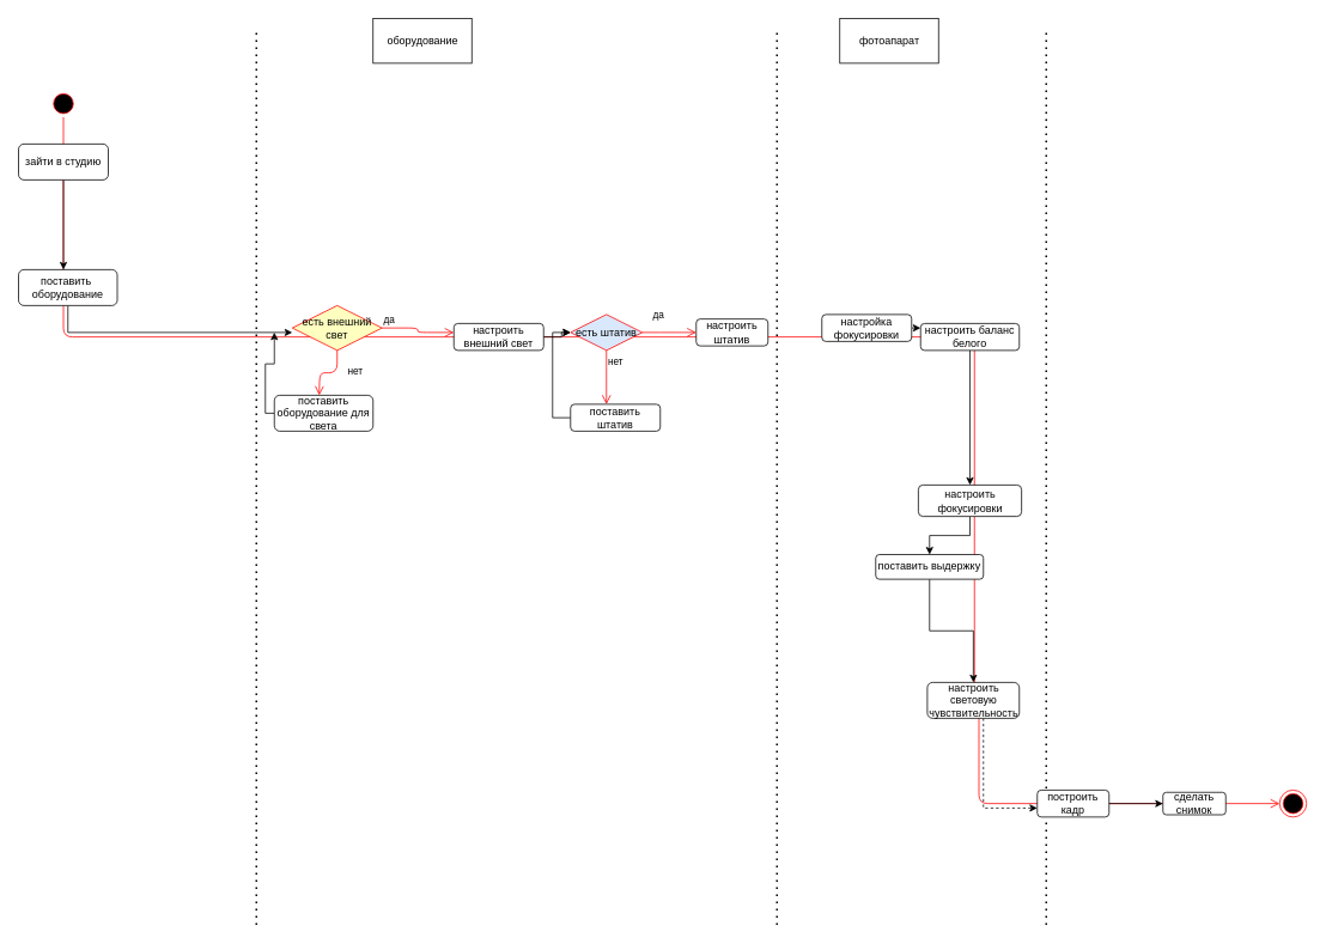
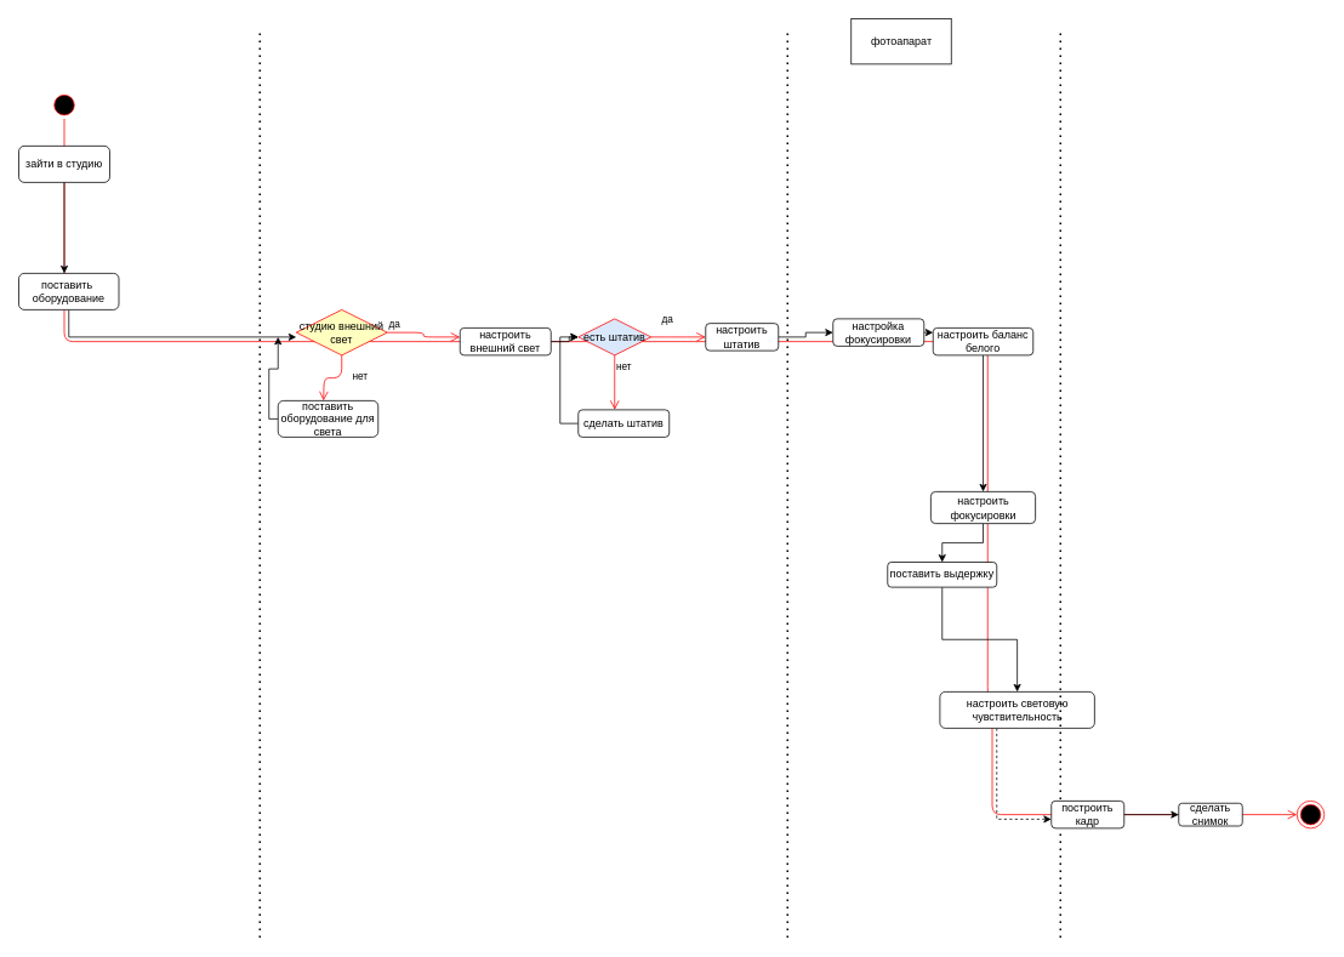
  <mxCell id="0" />
  <mxCell id="1" parent="0" />
  <mxCell id="2" value="фотоапарат" style="html=1;" vertex="1" parent="1"><mxGeometry x="935" y="20" width="110" height="50" as="geometry" /></mxCell>
- <mxCell id="3" value="оборудование" style="html=1;" vertex="1" parent="1"><mxGeometry x="415" y="20" width="110" height="50" as="geometry" /></mxCell>
  <mxCell id="4" value="" style="ellipse;html=1;shape=startState;fillColor=#000000;strokeColor=#ff0000;" vertex="1" parent="1"><mxGeometry x="55" y="100" width="30" height="30" as="geometry" /></mxCell>
  <mxCell id="5" value="" style="edgeStyle=orthogonalEdgeStyle;html=1;verticalAlign=bottom;endArrow=open;endSize=8;strokeColor=#ff0000;entryX=0;entryY=0.5;entryDx=0;entryDy=0;" edge="1" source="4" parent="1" target="6"><mxGeometry relative="1" as="geometry"><mxPoint x="1085" y="1060" as="targetPoint" /><Array as="points"><mxPoint x="70" y="375" /><mxPoint x="1085" y="375" /><mxPoint x="1085" y="765" /><mxPoint x="1090" y="765" /><mxPoint x="1090" y="895" /></Array></mxGeometry></mxCell>
  <mxCell id="6" value="" style="ellipse;html=1;shape=endState;fillColor=#000000;strokeColor=#ff0000;" vertex="1" parent="1"><mxGeometry x="1425" y="880" width="30" height="30" as="geometry" /></mxCell>
  <mxCell id="7" value="" style="endArrow=none;dashed=1;html=1;dashPattern=1 3;strokeWidth=2;" edge="1" parent="1"><mxGeometry width="50" height="50" relative="1" as="geometry"><mxPoint x="285" y="1030" as="sourcePoint" /><mxPoint x="285" as="targetPoint" y="30" /></mxGeometry></mxCell>
  <mxCell id="8" value="" style="endArrow=none;dashed=1;html=1;dashPattern=1 3;strokeWidth=2;" edge="1" parent="1"><mxGeometry width="50" height="50" relative="1" as="geometry"><mxPoint x="865" y="1030" as="sourcePoint" /><mxPoint x="865" as="targetPoint" y="30" /></mxGeometry></mxCell>
  <mxCell id="9" value="" style="edgeStyle=orthogonalEdgeStyle;rounded=0;orthogonalLoop=1;jettySize=auto;html=1;" edge="1" parent="1" source="10"><mxGeometry relative="1" as="geometry"><mxPoint x="70" y="300" as="targetPoint" /></mxGeometry></mxCell>
  <mxCell id="10" value="зайти в студию" style="rounded=1;whiteSpace=wrap;html=1;" vertex="1" parent="1"><mxGeometry x="20" y="160" width="100" height="40" as="geometry" /></mxCell>
  <mxCell id="11" value="" style="edgeStyle=orthogonalEdgeStyle;rounded=0;orthogonalLoop=1;jettySize=auto;html=1;" edge="1" parent="1" source="12"><mxGeometry relative="1" as="geometry"><mxPoint x="325" y="370" as="targetPoint" /><Array as="points"><mxPoint x="75" y="370" /></Array></mxGeometry></mxCell>
  <mxCell id="12" value="поставить&amp;nbsp;&lt;br&gt;оборудование" style="rounded=1;whiteSpace=wrap;html=1;" vertex="1" parent="1"><mxGeometry x="20" y="300" width="110" height="40" as="geometry" /></mxCell>
- <mxCell id="13" value="есть внешний свет" style="rhombus;whiteSpace=wrap;html=1;fillColor=#ffffc0;strokeColor=#ff0000;" vertex="1" parent="1"><mxGeometry x="325" y="340" width="100" height="50" as="geometry" /></mxCell>
+ <mxCell id="13" value="студию внешний свет" style="rhombus;whiteSpace=wrap;html=1;fillColor=#ffffc0;strokeColor=#ff0000;" vertex="1" parent="1"><mxGeometry x="325" y="340" width="100" height="50" as="geometry" /></mxCell>
  <mxCell id="14" value="да" style="edgeStyle=orthogonalEdgeStyle;html=1;align=left;verticalAlign=bottom;endArrow=open;endSize=8;strokeColor=#ff0000;" edge="1" source="13" parent="1"><mxGeometry x="-1" relative="1" as="geometry"><mxPoint x="505" y="370" as="targetPoint" /><Array as="points"><mxPoint x="465" y="365" /><mxPoint x="465" y="370" /></Array></mxGeometry></mxCell>
  <mxCell id="15" value="нет" style="edgeStyle=orthogonalEdgeStyle;html=1;align=left;verticalAlign=top;endArrow=open;endSize=8;strokeColor=#ff0000;" edge="1" source="13" parent="1"><mxGeometry x="-0.714" y="10" relative="1" as="geometry"><mxPoint x="355" y="440" as="targetPoint" /><mxPoint as="offset" /></mxGeometry></mxCell>
  <mxCell id="16" value="" style="edgeStyle=orthogonalEdgeStyle;rounded=0;orthogonalLoop=1;jettySize=auto;html=1;" edge="1" parent="1" source="17" target="20"><mxGeometry relative="1" as="geometry" /></mxCell>
  <mxCell id="17" value="настроить&lt;br&gt;внешний свет" style="rounded=1;whiteSpace=wrap;html=1;" vertex="1" parent="1"><mxGeometry x="505" y="360" width="100" height="30" as="geometry" /></mxCell>
  <mxCell id="18" value="" style="edgeStyle=orthogonalEdgeStyle;rounded=0;orthogonalLoop=1;jettySize=auto;html=1;" edge="1" parent="1" source="19"><mxGeometry relative="1" as="geometry"><mxPoint x="305" y="370" as="targetPoint" /><Array as="points"><mxPoint x="295" y="460" /><mxPoint x="295" y="405" /><mxPoint x="305" y="405" /></Array></mxGeometry></mxCell>
  <mxCell id="19" value="поставить оборудование для света" style="rounded=1;whiteSpace=wrap;html=1;" vertex="1" parent="1"><mxGeometry x="305" y="440" width="110" height="40" as="geometry" /></mxCell>
  <mxCell id="20" value="&lt;span&gt;есть штатив&lt;/span&gt;" style="rhombus;whiteSpace=wrap;html=1;fillColor=#dae8fc;strokeColor=#ff0000;" vertex="1" parent="1"><mxGeometry x="635" y="350" width="80" height="40" as="geometry" /></mxCell>
  <mxCell id="21" value="да" style="edgeStyle=orthogonalEdgeStyle;html=1;align=left;verticalAlign=bottom;endArrow=open;endSize=8;strokeColor=#ff0000;" edge="1" source="20" parent="1"><mxGeometry x="-0.667" y="10" relative="1" as="geometry"><mxPoint x="775" y="370" as="targetPoint" /><mxPoint as="offset" /></mxGeometry></mxCell>
  <mxCell id="22" value="нет" style="edgeStyle=orthogonalEdgeStyle;html=1;align=left;verticalAlign=top;endArrow=open;endSize=8;strokeColor=#ff0000;" edge="1" source="20" parent="1"><mxGeometry x="-1" relative="1" as="geometry"><mxPoint x="675" y="450" as="targetPoint" /></mxGeometry></mxCell>
  <mxCell id="23" value="" style="edgeStyle=orthogonalEdgeStyle;rounded=0;orthogonalLoop=1;jettySize=auto;html=1;entryX=0;entryY=0.5;entryDx=0;entryDy=0;exitX=0;exitY=0.5;exitDx=0;exitDy=0;" edge="1" parent="1" source="24" target="20"><mxGeometry relative="1" as="geometry"><mxPoint x="505" y="465" as="targetPoint" /></mxGeometry></mxCell>
- <mxCell id="24" value="поставить штатив" style="rounded=1;whiteSpace=wrap;html=1;" vertex="1" parent="1"><mxGeometry x="635" y="450" width="100" height="30" as="geometry" /></mxCell>
+ <mxCell id="24" value="сделать штатив" style="rounded=1;whiteSpace=wrap;html=1;" vertex="1" parent="1"><mxGeometry x="635" y="450" width="100" height="30" as="geometry" /></mxCell>
+ <mxCell id="25" value="" style="edgeStyle=orthogonalEdgeStyle;rounded=0;orthogonalLoop=1;jettySize=auto;html=1;" edge="1" parent="1" source="26" target="28"><mxGeometry relative="1" as="geometry" /></mxCell>
  <mxCell id="26" value="настроить штатив" style="rounded=1;whiteSpace=wrap;html=1;" vertex="1" parent="1"><mxGeometry x="775" y="355" width="80" height="30" as="geometry" /></mxCell>
  <mxCell id="27" value="" style="edgeStyle=orthogonalEdgeStyle;rounded=0;orthogonalLoop=1;jettySize=auto;html=1;" edge="1" parent="1" source="28" target="30"><mxGeometry relative="1" as="geometry"><Array as="points"><mxPoint x="1080" y="370" /></Array></mxGeometry></mxCell>
  <mxCell id="28" value="настройка фокусировки" style="whiteSpace=wrap;html=1;rounded=1;" vertex="1" parent="1"><mxGeometry x="915" y="350" width="100" height="30" as="geometry" /></mxCell>
  <mxCell id="29" value="" style="edgeStyle=orthogonalEdgeStyle;rounded=0;orthogonalLoop=1;jettySize=auto;html=1;" edge="1" parent="1" source="30" target="32"><mxGeometry relative="1" as="geometry" /></mxCell>
  <mxCell id="30" value="настроить баланс&lt;br&gt;белого" style="whiteSpace=wrap;html=1;rounded=1;" vertex="1" parent="1"><mxGeometry x="1025" y="360" width="110" height="30" as="geometry" /></mxCell>
  <mxCell id="31" value="" style="edgeStyle=orthogonalEdgeStyle;rounded=0;orthogonalLoop=1;jettySize=auto;html=1;" edge="1" parent="1" source="32" target="34"><mxGeometry relative="1" as="geometry" /></mxCell>
  <mxCell id="32" value="настроить фокусировки" style="whiteSpace=wrap;html=1;rounded=1;" vertex="1" parent="1"><mxGeometry x="1022.5" y="540" width="115" height="35" as="geometry" /></mxCell>
  <mxCell id="33" value="" style="edgeStyle=orthogonalEdgeStyle;rounded=0;orthogonalLoop=1;jettySize=auto;html=1;" edge="1" parent="1" source="34" target="36"><mxGeometry relative="1" as="geometry" /></mxCell>
  <mxCell id="34" value="поставить выдержку" style="whiteSpace=wrap;html=1;rounded=1;" vertex="1" parent="1"><mxGeometry x="975" y="617.5" width="120" height="27.5" as="geometry" /></mxCell>
  <mxCell id="35" value="" style="edgeStyle=orthogonalEdgeStyle;rounded=0;orthogonalLoop=1;jettySize=auto;html=1;dashed=1;" edge="1" parent="1" source="36" target="39"><mxGeometry relative="1" as="geometry"><Array as="points"><mxPoint x="1095" y="900" /></Array></mxGeometry></mxCell>
- <mxCell id="36" value="настроить световую чувствительность" style="whiteSpace=wrap;html=1;rounded=1;" vertex="1" parent="1"><mxGeometry x="1032.5" y="760" width="102.5" height="40" as="geometry" /></mxCell>
+ <mxCell id="36" value="настроить световую чувствительность" style="whiteSpace=wrap;html=1;rounded=1;" vertex="1" parent="1"><mxGeometry x="1032.5" y="760" width="170" height="40" as="geometry" /></mxCell>
  <mxCell id="37" value="" style="endArrow=none;dashed=1;html=1;dashPattern=1 3;strokeWidth=2;" edge="1" parent="1"><mxGeometry width="50" height="50" relative="1" as="geometry"><mxPoint x="1165" y="1030" as="sourcePoint" /><mxPoint x="1165" as="targetPoint" y="30" /></mxGeometry></mxCell>
  <mxCell id="38" value="" style="edgeStyle=orthogonalEdgeStyle;rounded=0;orthogonalLoop=1;jettySize=auto;html=1;" edge="1" parent="1" source="39" target="40"><mxGeometry relative="1" as="geometry" /></mxCell>
  <mxCell id="39" value="построить&lt;br&gt;кадр" style="whiteSpace=wrap;html=1;rounded=1;" vertex="1" parent="1"><mxGeometry x="1155" y="880" width="80" height="30" as="geometry" /></mxCell>
  <mxCell id="40" value="сделать снимок" style="whiteSpace=wrap;html=1;rounded=1;" vertex="1" parent="1"><mxGeometry x="1295" y="882.5" width="70" height="25" as="geometry" /></mxCell>
